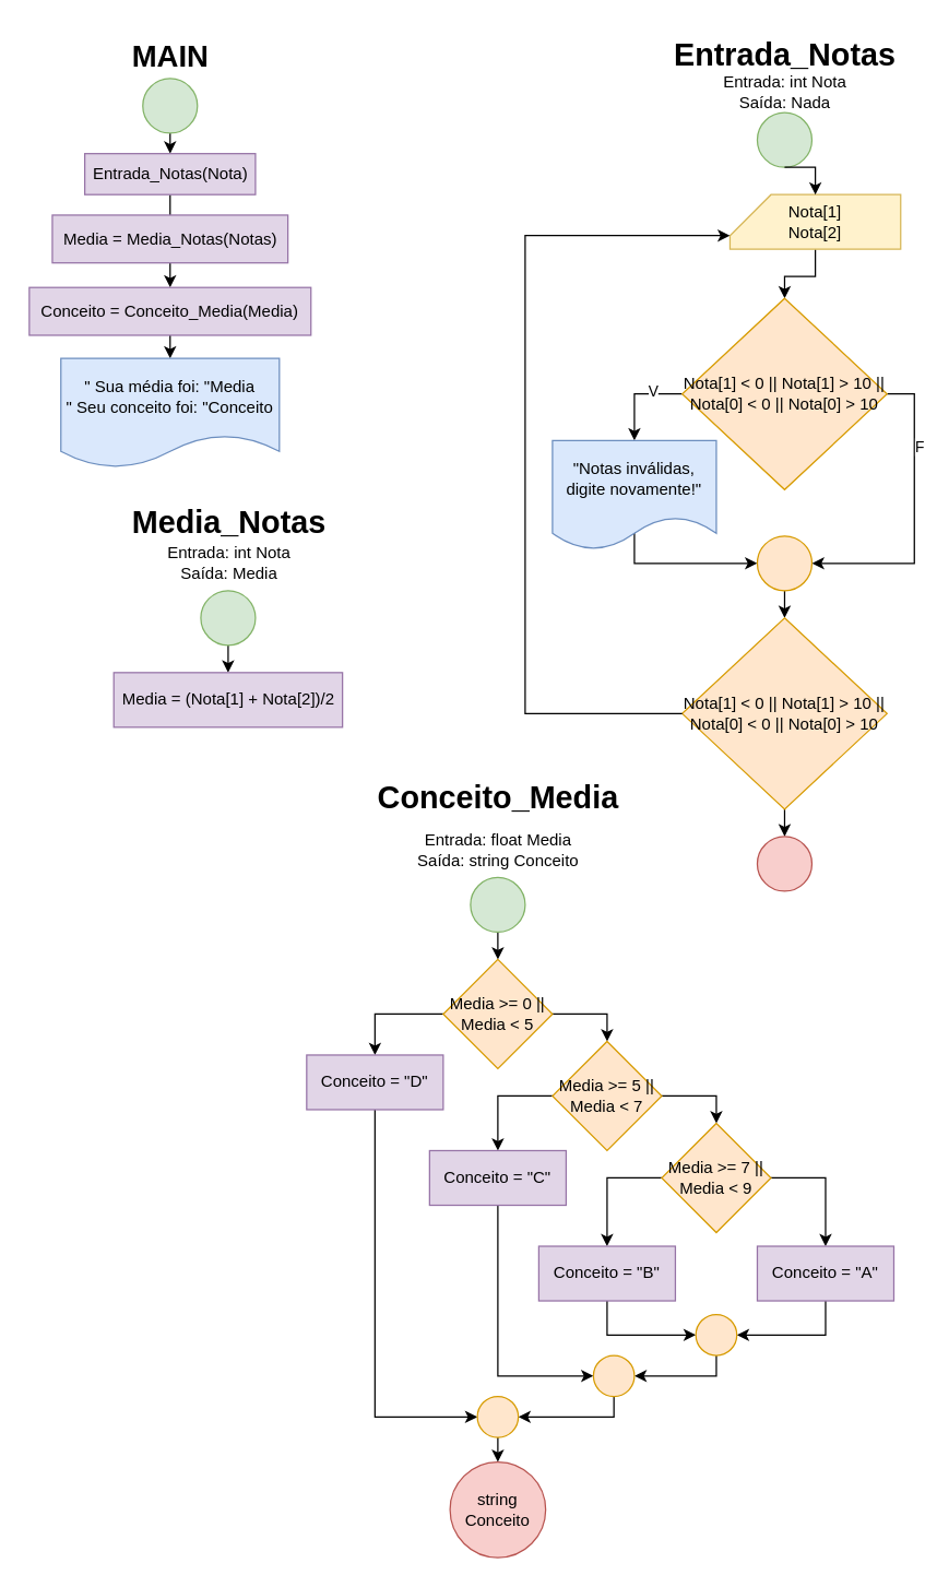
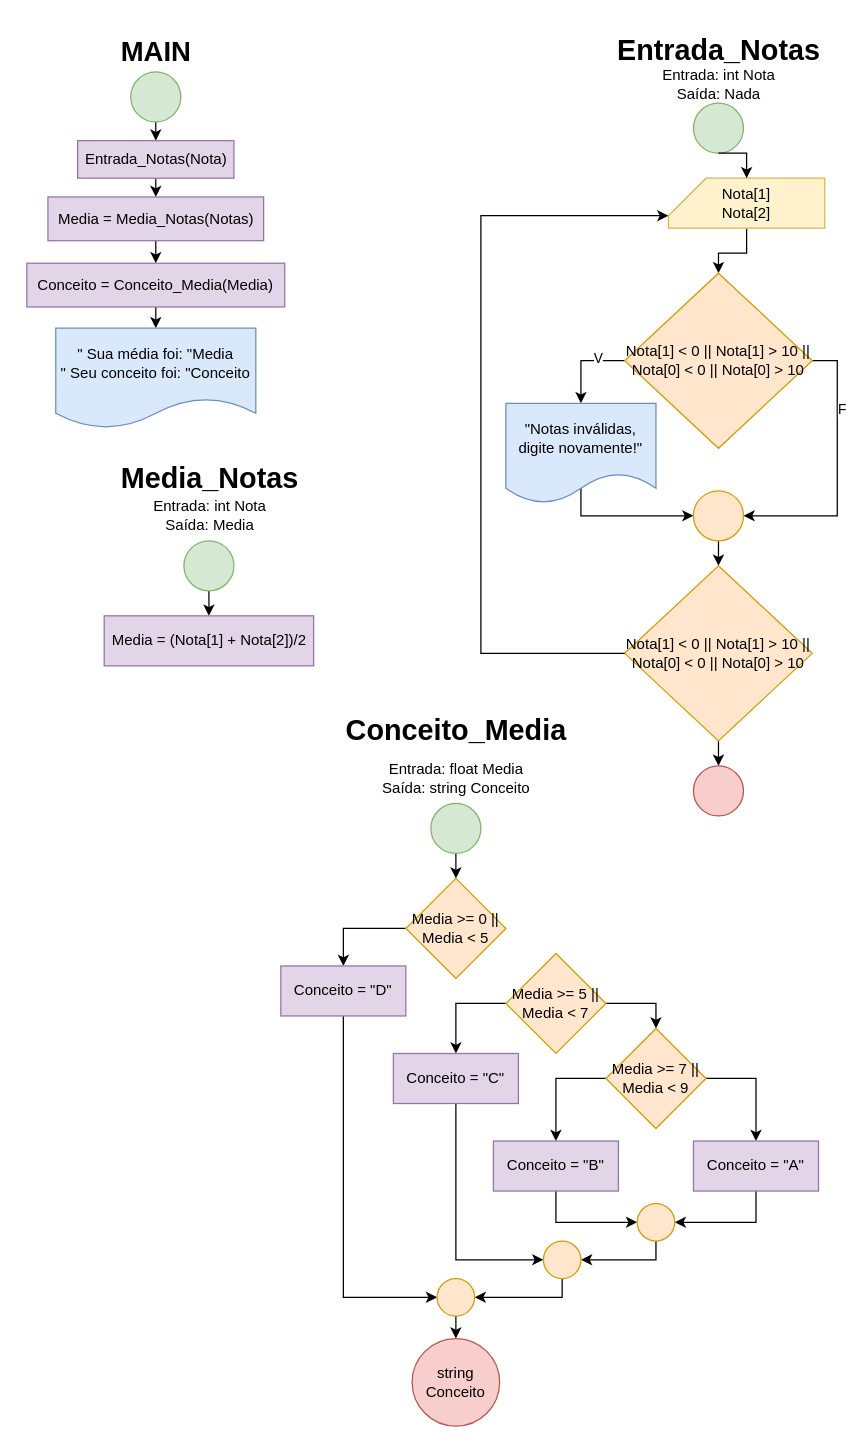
  <mxCell id="0" />
  <mxCell id="1" parent="0" />
  <mxCell id="2" value="" style="ellipse;whiteSpace=wrap;html=1;aspect=fixed;fillColor=#d5e8d4;strokeColor=#82b366;" vertex="1" parent="1"><mxGeometry x="554" y="82" width="40" height="40" as="geometry" /></mxCell>
  <mxCell id="3" style="edgeStyle=orthogonalEdgeStyle;rounded=0;orthogonalLoop=1;jettySize=auto;html=1;exitX=0.5;exitY=1;exitDx=0;exitDy=0;exitPerimeter=0;entryX=0.5;entryY=0;entryDx=0;entryDy=0;" edge="1" parent="1" source="4" target="10"><mxGeometry relative="1" as="geometry" /></mxCell>
  <mxCell id="4" value="Nota[1]&lt;div&gt;Nota[2]&lt;/div&gt;" style="shape=card;whiteSpace=wrap;html=1;fillColor=#fff2cc;strokeColor=#d6b656;" vertex="1" parent="1"><mxGeometry x="534" y="142" width="125" height="40" as="geometry" /></mxCell>
  <mxCell id="5" style="edgeStyle=orthogonalEdgeStyle;rounded=0;orthogonalLoop=1;jettySize=auto;html=1;exitX=0.5;exitY=1;exitDx=0;exitDy=0;entryX=0.5;entryY=0;entryDx=0;entryDy=0;entryPerimeter=0;" edge="1" parent="1" source="2" target="4"><mxGeometry relative="1" as="geometry" /></mxCell>
  <mxCell id="6" style="edgeStyle=orthogonalEdgeStyle;rounded=0;orthogonalLoop=1;jettySize=auto;html=1;exitX=0;exitY=0.5;exitDx=0;exitDy=0;entryX=0.5;entryY=0;entryDx=0;entryDy=0;" edge="1" parent="1" source="10" target="12"><mxGeometry relative="1" as="geometry" /></mxCell>
  <mxCell id="7" value="V" style="edgeLabel;html=1;align=center;verticalAlign=middle;resizable=0;points=[];" vertex="1" connectable="0" parent="6"><mxGeometry x="-0.353" y="-3" relative="1" as="geometry"><mxPoint as="offset" /></mxGeometry></mxCell>
  <mxCell id="8" style="edgeStyle=orthogonalEdgeStyle;rounded=0;orthogonalLoop=1;jettySize=auto;html=1;exitX=1;exitY=0.5;exitDx=0;exitDy=0;entryX=1;entryY=0.5;entryDx=0;entryDy=0;" edge="1" parent="1" source="10" target="14"><mxGeometry relative="1" as="geometry" /></mxCell>
  <mxCell id="9" value="F" style="edgeLabel;html=1;align=center;verticalAlign=middle;resizable=0;points=[];" vertex="1" connectable="0" parent="8"><mxGeometry x="-0.47" y="3" relative="1" as="geometry"><mxPoint as="offset" /></mxGeometry></mxCell>
  <mxCell id="10" value="Nota[1] &amp;lt; 0 || Nota[1] &amp;gt; 10 || Nota[0] &amp;lt; 0 || Nota[0] &amp;gt; 10" style="rhombus;whiteSpace=wrap;html=1;fillColor=#ffe6cc;strokeColor=#d79b00;" vertex="1" parent="1"><mxGeometry x="499" y="218" width="150" height="140" as="geometry" /></mxCell>
  <mxCell id="11" style="edgeStyle=orthogonalEdgeStyle;rounded=0;orthogonalLoop=1;jettySize=auto;html=1;exitX=0.5;exitY=0;exitDx=0;exitDy=0;entryX=0;entryY=0.5;entryDx=0;entryDy=0;" edge="1" parent="1" source="12" target="14"><mxGeometry relative="1" as="geometry"><Array as="points"><mxPoint x="464" y="412" /></Array></mxGeometry></mxCell>
  <mxCell id="12" value="&quot;Notas inválidas, digite novamente!&quot;" style="shape=document;whiteSpace=wrap;html=1;boundedLbl=1;fillColor=#dae8fc;strokeColor=#6c8ebf;" vertex="1" parent="1"><mxGeometry x="404" y="322" width="120" height="80" as="geometry" /></mxCell>
  <mxCell id="13" style="edgeStyle=orthogonalEdgeStyle;rounded=0;orthogonalLoop=1;jettySize=auto;html=1;exitX=0.5;exitY=1;exitDx=0;exitDy=0;entryX=0.5;entryY=0;entryDx=0;entryDy=0;" edge="1" parent="1" source="14" target="16"><mxGeometry relative="1" as="geometry" /></mxCell>
  <mxCell id="14" value="" style="ellipse;whiteSpace=wrap;html=1;aspect=fixed;fillColor=#ffe6cc;strokeColor=#d79b00;" vertex="1" parent="1"><mxGeometry x="554" y="392" width="40" height="40" as="geometry" /></mxCell>
  <mxCell id="15" style="edgeStyle=orthogonalEdgeStyle;rounded=0;orthogonalLoop=1;jettySize=auto;html=1;exitX=0.5;exitY=1;exitDx=0;exitDy=0;entryX=0.5;entryY=0;entryDx=0;entryDy=0;" edge="1" parent="1" source="16" target="18"><mxGeometry relative="1" as="geometry" /></mxCell>
  <mxCell id="16" value="Nota[1] &amp;lt; 0 || Nota[1] &amp;gt; 10 || Nota[0] &amp;lt; 0 || Nota[0] &amp;gt; 10" style="rhombus;whiteSpace=wrap;html=1;fillColor=#ffe6cc;strokeColor=#d79b00;" vertex="1" parent="1"><mxGeometry x="499" y="452" width="150" height="140" as="geometry" /></mxCell>
  <mxCell id="17" style="edgeStyle=orthogonalEdgeStyle;rounded=0;orthogonalLoop=1;jettySize=auto;html=1;exitX=0;exitY=0.5;exitDx=0;exitDy=0;entryX=0;entryY=0;entryDx=0;entryDy=30;entryPerimeter=0;" edge="1" parent="1" source="16" target="4"><mxGeometry relative="1" as="geometry"><Array as="points"><mxPoint x="384" y="522" /><mxPoint x="384" y="172" /></Array></mxGeometry></mxCell>
  <mxCell id="18" value="" style="ellipse;whiteSpace=wrap;html=1;aspect=fixed;fillColor=#f8cecc;strokeColor=#b85450;" vertex="1" parent="1"><mxGeometry x="554" y="612" width="40" height="40" as="geometry" /></mxCell>
  <mxCell id="19" value="Entrada_Notas" style="text;html=1;align=center;verticalAlign=middle;resizable=0;points=[];autosize=1;strokeColor=none;fillColor=none;fontSize=23;fontStyle=1" vertex="1" parent="1"><mxGeometry x="484" y="20" width="180" height="40" as="geometry" /></mxCell>
  <mxCell id="20" value="Entrada: int Nota&lt;div&gt;Saída: Nada&lt;/div&gt;" style="text;html=1;align=center;verticalAlign=middle;resizable=0;points=[];autosize=1;strokeColor=none;fillColor=none;" vertex="1" parent="1"><mxGeometry x="519" y="47" width="110" height="40" as="geometry" /></mxCell>
  <mxCell id="21" style="edgeStyle=orthogonalEdgeStyle;rounded=0;orthogonalLoop=1;jettySize=auto;html=1;exitX=0.5;exitY=1;exitDx=0;exitDy=0;entryX=0.5;entryY=0;entryDx=0;entryDy=0;" edge="1" parent="1" source="22" target="25"><mxGeometry relative="1" as="geometry" /></mxCell>
  <mxCell id="22" value="" style="ellipse;whiteSpace=wrap;html=1;aspect=fixed;fillColor=#d5e8d4;strokeColor=#82b366;" vertex="1" parent="1"><mxGeometry x="104" y="57" width="40" height="40" as="geometry" /></mxCell>
  <mxCell id="23" value="MAIN" style="text;html=1;align=center;verticalAlign=middle;resizable=0;points=[];autosize=1;strokeColor=none;fillColor=none;fontSize=22;fontStyle=1" vertex="1" parent="1"><mxGeometry x="84" y="22" width="80" height="40" as="geometry" /></mxCell>
- <mxCell id="24" style="edgeStyle=orthogonalEdgeStyle;rounded=0;orthogonalLoop=1;jettySize=auto;html=1;exitX=0.5;exitY=1;exitDx=0;exitDy=0;entryX=0.5;entryY=0;entryDx=0;entryDy=0;endArrow=none;" edge="1" parent="1" source="25" target="27"><mxGeometry relative="1" as="geometry" /></mxCell>
+ <mxCell id="24" style="edgeStyle=orthogonalEdgeStyle;rounded=0;orthogonalLoop=1;jettySize=auto;html=1;exitX=0.5;exitY=1;exitDx=0;exitDy=0;entryX=0.5;entryY=0;entryDx=0;entryDy=0;" edge="1" parent="1" source="25" target="27"><mxGeometry relative="1" as="geometry" /></mxCell>
  <mxCell id="25" value="Entrada_Notas(Nota)" style="rounded=0;whiteSpace=wrap;html=1;fillColor=#e1d5e7;strokeColor=#9673a6;" vertex="1" parent="1"><mxGeometry x="61.5" y="112" width="125" height="30" as="geometry" /></mxCell>
  <mxCell id="26" style="edgeStyle=orthogonalEdgeStyle;rounded=0;orthogonalLoop=1;jettySize=auto;html=1;exitX=0.5;exitY=1;exitDx=0;exitDy=0;entryX=0.5;entryY=0;entryDx=0;entryDy=0;" edge="1" parent="1" source="27" target="29"><mxGeometry relative="1" as="geometry" /></mxCell>
  <mxCell id="27" value="Media = Media_Notas(Notas)" style="rounded=0;whiteSpace=wrap;html=1;fillColor=#e1d5e7;strokeColor=#9673a6;" vertex="1" parent="1"><mxGeometry x="37.75" y="157" width="172.5" height="35" as="geometry" /></mxCell>
  <mxCell id="28" style="edgeStyle=orthogonalEdgeStyle;rounded=0;orthogonalLoop=1;jettySize=auto;html=1;exitX=0.5;exitY=1;exitDx=0;exitDy=0;entryX=0.5;entryY=0;entryDx=0;entryDy=0;" edge="1" parent="1" source="29" target="30"><mxGeometry relative="1" as="geometry" /></mxCell>
  <mxCell id="29" value="Conceito = Conceito_Media(Media)" style="rounded=0;whiteSpace=wrap;html=1;fillColor=#e1d5e7;strokeColor=#9673a6;" vertex="1" parent="1"><mxGeometry x="20.88" y="210" width="206.25" height="35" as="geometry" /></mxCell>
  <mxCell id="30" value="&quot; Sua média foi: &quot;Media&lt;div&gt;&quot; Seu conceito foi: &quot;Conceito&lt;/div&gt;" style="shape=document;whiteSpace=wrap;html=1;boundedLbl=1;fillColor=#dae8fc;strokeColor=#6c8ebf;" vertex="1" parent="1"><mxGeometry x="44.01" y="262" width="159.99" height="80" as="geometry" /></mxCell>
  <mxCell id="31" style="edgeStyle=orthogonalEdgeStyle;rounded=0;orthogonalLoop=1;jettySize=auto;html=1;exitX=0.5;exitY=1;exitDx=0;exitDy=0;" edge="1" parent="1" source="32" target="35"><mxGeometry relative="1" as="geometry" /></mxCell>
  <mxCell id="32" value="" style="ellipse;whiteSpace=wrap;html=1;aspect=fixed;fillColor=#d5e8d4;strokeColor=#82b366;" vertex="1" parent="1"><mxGeometry x="146.5" y="432" width="40" height="40" as="geometry" /></mxCell>
  <mxCell id="33" value="Media_Notas" style="text;html=1;align=center;verticalAlign=middle;resizable=0;points=[];autosize=1;strokeColor=none;fillColor=none;fontSize=23;fontStyle=1" vertex="1" parent="1"><mxGeometry x="86.5" y="362" width="160" height="40" as="geometry" /></mxCell>
  <mxCell id="34" value="Entrada: int Nota&lt;div&gt;Saída: Media&lt;/div&gt;" style="text;html=1;align=center;verticalAlign=middle;resizable=0;points=[];autosize=1;strokeColor=none;fillColor=none;" vertex="1" parent="1"><mxGeometry x="111.5" y="392" width="110" height="40" as="geometry" /></mxCell>
  <mxCell id="35" value="Media = (Nota[1] + Nota[2])/2" style="rounded=0;whiteSpace=wrap;html=1;fillColor=#e1d5e7;strokeColor=#9673a6;" vertex="1" parent="1"><mxGeometry x="82.75" y="492" width="167.5" height="40" as="geometry" /></mxCell>
  <mxCell id="36" value="Conceito_Media" style="text;html=1;align=center;verticalAlign=middle;resizable=0;points=[];autosize=1;strokeColor=none;fillColor=none;fontSize=23;fontStyle=1" vertex="1" parent="1"><mxGeometry x="269" y="564" width="190" height="40" as="geometry" /></mxCell>
  <mxCell id="37" value="Entrada: float Media&lt;div&gt;Saída: string Conceito&lt;/div&gt;" style="text;html=1;align=center;verticalAlign=middle;resizable=0;points=[];autosize=1;strokeColor=none;fillColor=none;" vertex="1" parent="1"><mxGeometry x="294" y="602" width="140" height="40" as="geometry" /></mxCell>
  <mxCell id="38" style="edgeStyle=orthogonalEdgeStyle;rounded=0;orthogonalLoop=1;jettySize=auto;html=1;exitX=0.5;exitY=1;exitDx=0;exitDy=0;entryX=0.5;entryY=0;entryDx=0;entryDy=0;" edge="1" parent="1" source="39" target="42"><mxGeometry relative="1" as="geometry" /></mxCell>
  <mxCell id="39" value="" style="ellipse;whiteSpace=wrap;html=1;aspect=fixed;fillColor=#d5e8d4;strokeColor=#82b366;" vertex="1" parent="1"><mxGeometry x="344" y="642" width="40" height="40" as="geometry" /></mxCell>
- <mxCell id="40" style="edgeStyle=orthogonalEdgeStyle;rounded=0;orthogonalLoop=1;jettySize=auto;html=1;exitX=1;exitY=0.5;exitDx=0;exitDy=0;entryX=0.5;entryY=0;entryDx=0;entryDy=0;" edge="1" parent="1" source="42" target="45"><mxGeometry relative="1" as="geometry" /></mxCell>
  <mxCell id="41" style="edgeStyle=orthogonalEdgeStyle;rounded=0;orthogonalLoop=1;jettySize=auto;html=1;exitX=0;exitY=0.5;exitDx=0;exitDy=0;entryX=0.5;entryY=0;entryDx=0;entryDy=0;" edge="1" parent="1" source="42" target="50"><mxGeometry relative="1" as="geometry" /></mxCell>
  <mxCell id="42" value="Media &amp;gt;= 0 || Media &amp;lt; 5" style="rhombus;whiteSpace=wrap;html=1;fillColor=#ffe6cc;strokeColor=#d79b00;" vertex="1" parent="1"><mxGeometry x="324" y="702" width="80" height="80" as="geometry" /></mxCell>
  <mxCell id="43" style="edgeStyle=orthogonalEdgeStyle;rounded=0;orthogonalLoop=1;jettySize=auto;html=1;exitX=1;exitY=0.5;exitDx=0;exitDy=0;entryX=0.5;entryY=0;entryDx=0;entryDy=0;" edge="1" parent="1" source="45" target="48"><mxGeometry relative="1" as="geometry" /></mxCell>
  <mxCell id="44" style="edgeStyle=orthogonalEdgeStyle;rounded=0;orthogonalLoop=1;jettySize=auto;html=1;exitX=0;exitY=0.5;exitDx=0;exitDy=0;" edge="1" parent="1" source="45" target="52"><mxGeometry relative="1" as="geometry" /></mxCell>
  <mxCell id="45" value="Media &amp;gt;= 5 || Media &amp;lt; 7" style="rhombus;whiteSpace=wrap;html=1;fillColor=#ffe6cc;strokeColor=#d79b00;" vertex="1" parent="1"><mxGeometry x="404" y="762" width="80" height="80" as="geometry" /></mxCell>
  <mxCell id="46" style="edgeStyle=orthogonalEdgeStyle;rounded=0;orthogonalLoop=1;jettySize=auto;html=1;exitX=0;exitY=0.5;exitDx=0;exitDy=0;entryX=0.5;entryY=0;entryDx=0;entryDy=0;" edge="1" parent="1" source="48" target="54"><mxGeometry relative="1" as="geometry" /></mxCell>
  <mxCell id="47" style="edgeStyle=orthogonalEdgeStyle;rounded=0;orthogonalLoop=1;jettySize=auto;html=1;exitX=1;exitY=0.5;exitDx=0;exitDy=0;entryX=0.5;entryY=0;entryDx=0;entryDy=0;" edge="1" parent="1" source="48" target="56"><mxGeometry relative="1" as="geometry" /></mxCell>
  <mxCell id="48" value="Media &amp;gt;= 7 || Media &amp;lt; 9" style="rhombus;whiteSpace=wrap;html=1;fillColor=#ffe6cc;strokeColor=#d79b00;" vertex="1" parent="1"><mxGeometry x="484" y="822" width="80" height="80" as="geometry" /></mxCell>
  <mxCell id="49" style="edgeStyle=orthogonalEdgeStyle;rounded=0;orthogonalLoop=1;jettySize=auto;html=1;exitX=0.5;exitY=1;exitDx=0;exitDy=0;entryX=0;entryY=0.5;entryDx=0;entryDy=0;" edge="1" parent="1" source="50" target="62"><mxGeometry relative="1" as="geometry" /></mxCell>
  <mxCell id="50" value="Conceito = &quot;D&quot;" style="rounded=0;whiteSpace=wrap;html=1;fillColor=#e1d5e7;strokeColor=#9673a6;" vertex="1" parent="1"><mxGeometry x="224" y="772" width="100" height="40" as="geometry" /></mxCell>
  <mxCell id="51" style="edgeStyle=orthogonalEdgeStyle;rounded=0;orthogonalLoop=1;jettySize=auto;html=1;exitX=0.5;exitY=1;exitDx=0;exitDy=0;entryX=0;entryY=0.5;entryDx=0;entryDy=0;" edge="1" parent="1" source="52" target="60"><mxGeometry relative="1" as="geometry" /></mxCell>
  <mxCell id="52" value="Conceito = &quot;C&quot;" style="rounded=0;whiteSpace=wrap;html=1;fillColor=#e1d5e7;strokeColor=#9673a6;" vertex="1" parent="1"><mxGeometry x="314" y="842" width="100" height="40" as="geometry" /></mxCell>
  <mxCell id="53" style="edgeStyle=orthogonalEdgeStyle;rounded=0;orthogonalLoop=1;jettySize=auto;html=1;exitX=0.5;exitY=1;exitDx=0;exitDy=0;entryX=0;entryY=0.5;entryDx=0;entryDy=0;" edge="1" parent="1" source="54" target="58"><mxGeometry relative="1" as="geometry" /></mxCell>
  <mxCell id="54" value="Conceito = &quot;B&quot;" style="rounded=0;whiteSpace=wrap;html=1;fillColor=#e1d5e7;strokeColor=#9673a6;" vertex="1" parent="1"><mxGeometry x="394" y="912" width="100" height="40" as="geometry" /></mxCell>
  <mxCell id="55" style="edgeStyle=orthogonalEdgeStyle;rounded=0;orthogonalLoop=1;jettySize=auto;html=1;exitX=0.5;exitY=1;exitDx=0;exitDy=0;entryX=1;entryY=0.5;entryDx=0;entryDy=0;" edge="1" parent="1" source="56" target="58"><mxGeometry relative="1" as="geometry" /></mxCell>
  <mxCell id="56" value="Conceito = &quot;A&quot;" style="rounded=0;whiteSpace=wrap;html=1;fillColor=#e1d5e7;strokeColor=#9673a6;" vertex="1" parent="1"><mxGeometry x="554" y="912" width="100" height="40" as="geometry" /></mxCell>
  <mxCell id="57" style="edgeStyle=orthogonalEdgeStyle;rounded=0;orthogonalLoop=1;jettySize=auto;html=1;exitX=0.5;exitY=1;exitDx=0;exitDy=0;entryX=1;entryY=0.5;entryDx=0;entryDy=0;" edge="1" parent="1" source="58" target="60"><mxGeometry relative="1" as="geometry"><Array as="points"><mxPoint x="524" y="1007" /></Array></mxGeometry></mxCell>
  <mxCell id="58" value="" style="ellipse;whiteSpace=wrap;html=1;aspect=fixed;fillColor=#ffe6cc;strokeColor=#d79b00;" vertex="1" parent="1"><mxGeometry x="509" y="962" width="30" height="30" as="geometry" /></mxCell>
  <mxCell id="59" style="edgeStyle=orthogonalEdgeStyle;rounded=0;orthogonalLoop=1;jettySize=auto;html=1;exitX=0.5;exitY=1;exitDx=0;exitDy=0;entryX=1;entryY=0.5;entryDx=0;entryDy=0;" edge="1" parent="1" source="60" target="62"><mxGeometry relative="1" as="geometry"><Array as="points"><mxPoint x="449" y="1037" /></Array></mxGeometry></mxCell>
  <mxCell id="60" value="" style="ellipse;whiteSpace=wrap;html=1;aspect=fixed;fillColor=#ffe6cc;strokeColor=#d79b00;" vertex="1" parent="1"><mxGeometry x="434" y="992" width="30" height="30" as="geometry" /></mxCell>
  <mxCell id="61" style="edgeStyle=orthogonalEdgeStyle;rounded=0;orthogonalLoop=1;jettySize=auto;html=1;exitX=0.5;exitY=1;exitDx=0;exitDy=0;entryX=0.5;entryY=0;entryDx=0;entryDy=0;" edge="1" parent="1" source="62" target="63"><mxGeometry relative="1" as="geometry" /></mxCell>
  <mxCell id="62" value="" style="ellipse;whiteSpace=wrap;html=1;aspect=fixed;fillColor=#ffe6cc;strokeColor=#d79b00;" vertex="1" parent="1"><mxGeometry x="349" y="1022" width="30" height="30" as="geometry" /></mxCell>
  <mxCell id="63" value="string Conceito" style="ellipse;whiteSpace=wrap;html=1;aspect=fixed;fillColor=#f8cecc;strokeColor=#b85450;" vertex="1" parent="1"><mxGeometry x="329" y="1070" width="70" height="70" as="geometry" /></mxCell>
